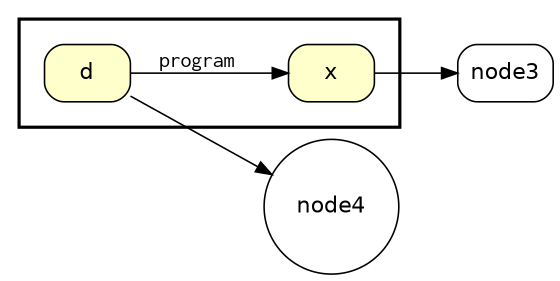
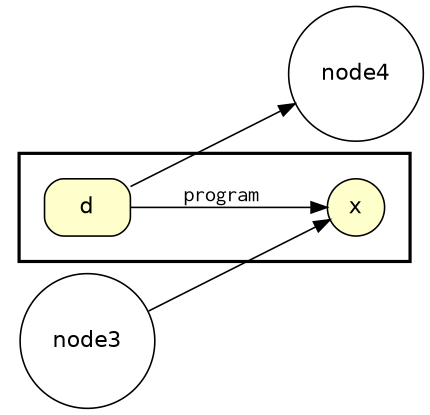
  digraph {
    rankdir=LR
    node [fillcolor="#FFFFCC" fontname=Helvetica peripheries=1 shape=box style="rounded,filled"]
    n1 [label=d]
-   n2 [label=x]
+   n2 [label=x shape=circle]
    node4 [fillcolor="#FFFFFF" shape=circle width=0.2]
-   node3 [fillcolor="#FFFFFF" width=0.2]
+   node3 [fillcolor="#FFFFFF" shape=circle width=0.2]
    subgraph cluster_1 {
      fontsize=18
      penwidth=2
      subgraph cluster_2 {
        color=white
        fontsize=18
        penwidth=2
        n1
        n2
      }
    }
    n1 -> n2 [fontname=Courier label=program]
    n1 -> node4
-   n2 -> node3
+   node3 -> n2
  }
